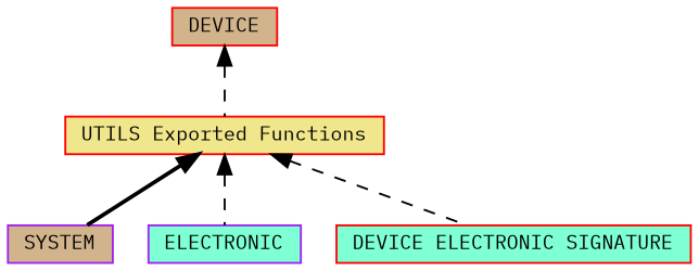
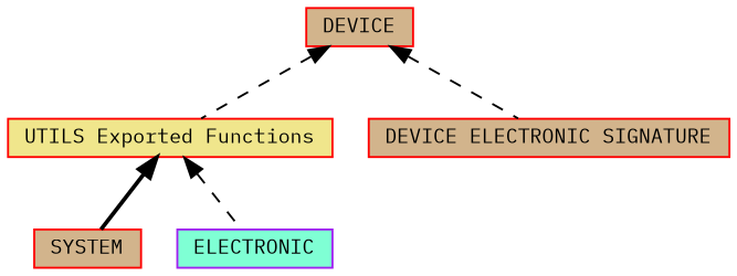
  digraph {
    fontname="IBM Plex Mono"
    rankdir=TB
    node [color=red fillcolor=tan fontname="IBM Plex Mono" fontsize=10 shape=box style=filled]
    edge [dir=back fontname="IBM Plex Mono" fontsize=10 labelfontname=Helvetica labelfontsize=10 shape=plaintext style=dashed]
    n1 [height=0.2 label=DEVICE width=0.4]
    n2 [fillcolor=khaki fontcolor=black height=0.2 label="UTILS Exported Functions" width=0.4]
-   n3 [color=purple height=0.2 label=SYSTEM width=0.4]
+   n3 [height=0.2 label=SYSTEM width=0.4]
    n4 [color=purple fillcolor=aquamarine height=0.2 label=ELECTRONIC width=0.4]
-   n5 [fillcolor=aquamarine height=0.2 label="DEVICE ELECTRONIC SIGNATURE" width=0.4]
+   n5 [height=0.2 label="DEVICE ELECTRONIC SIGNATURE" width=0.4]
    n1 -> n2
    n2 -> n3 [style=bold]
    n2 -> n4
-   n2 -> n5
+   n1 -> n5
  }
